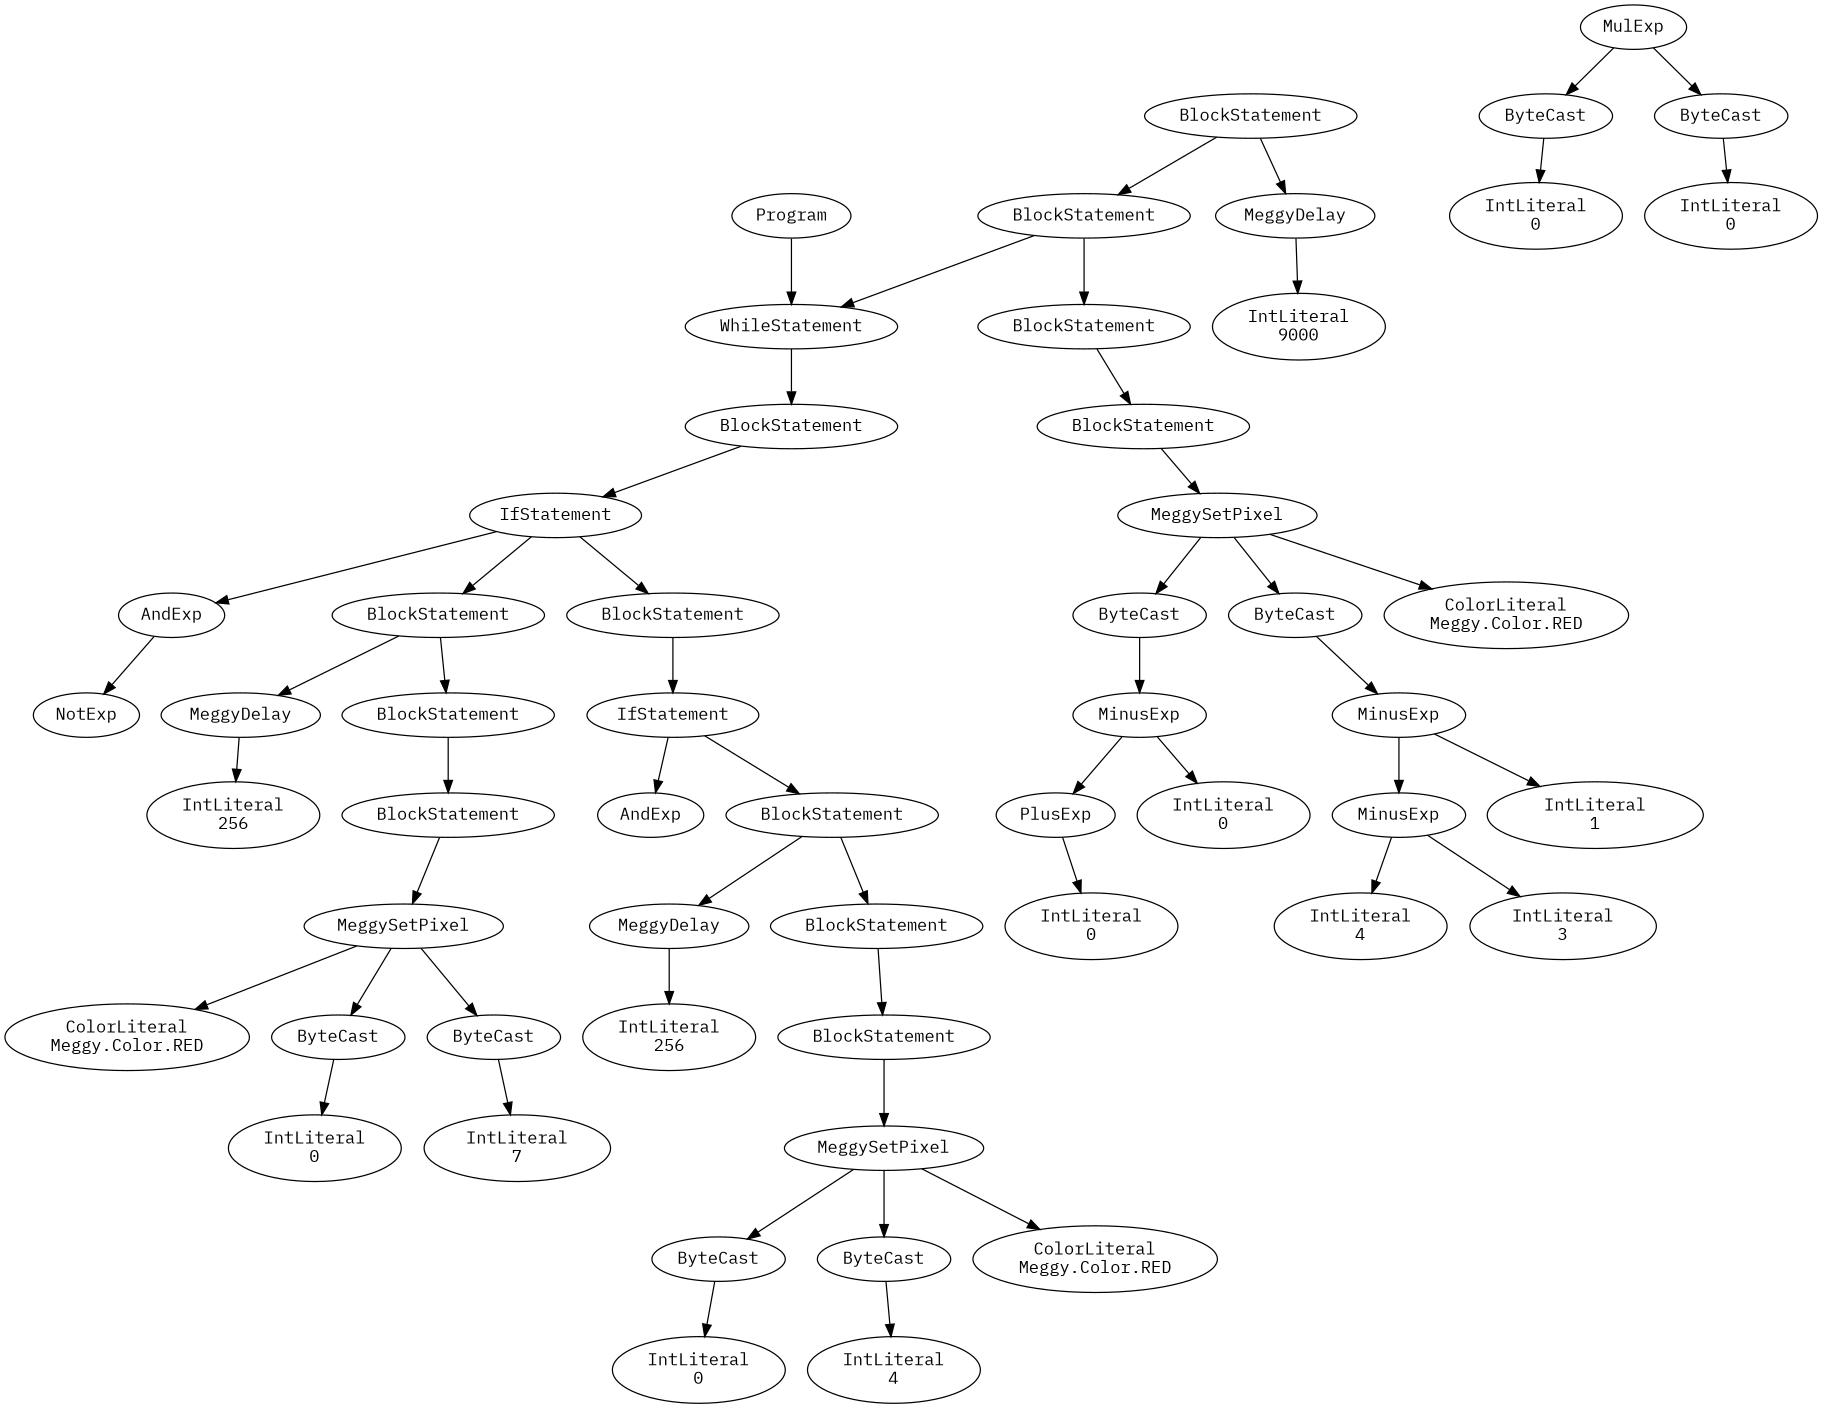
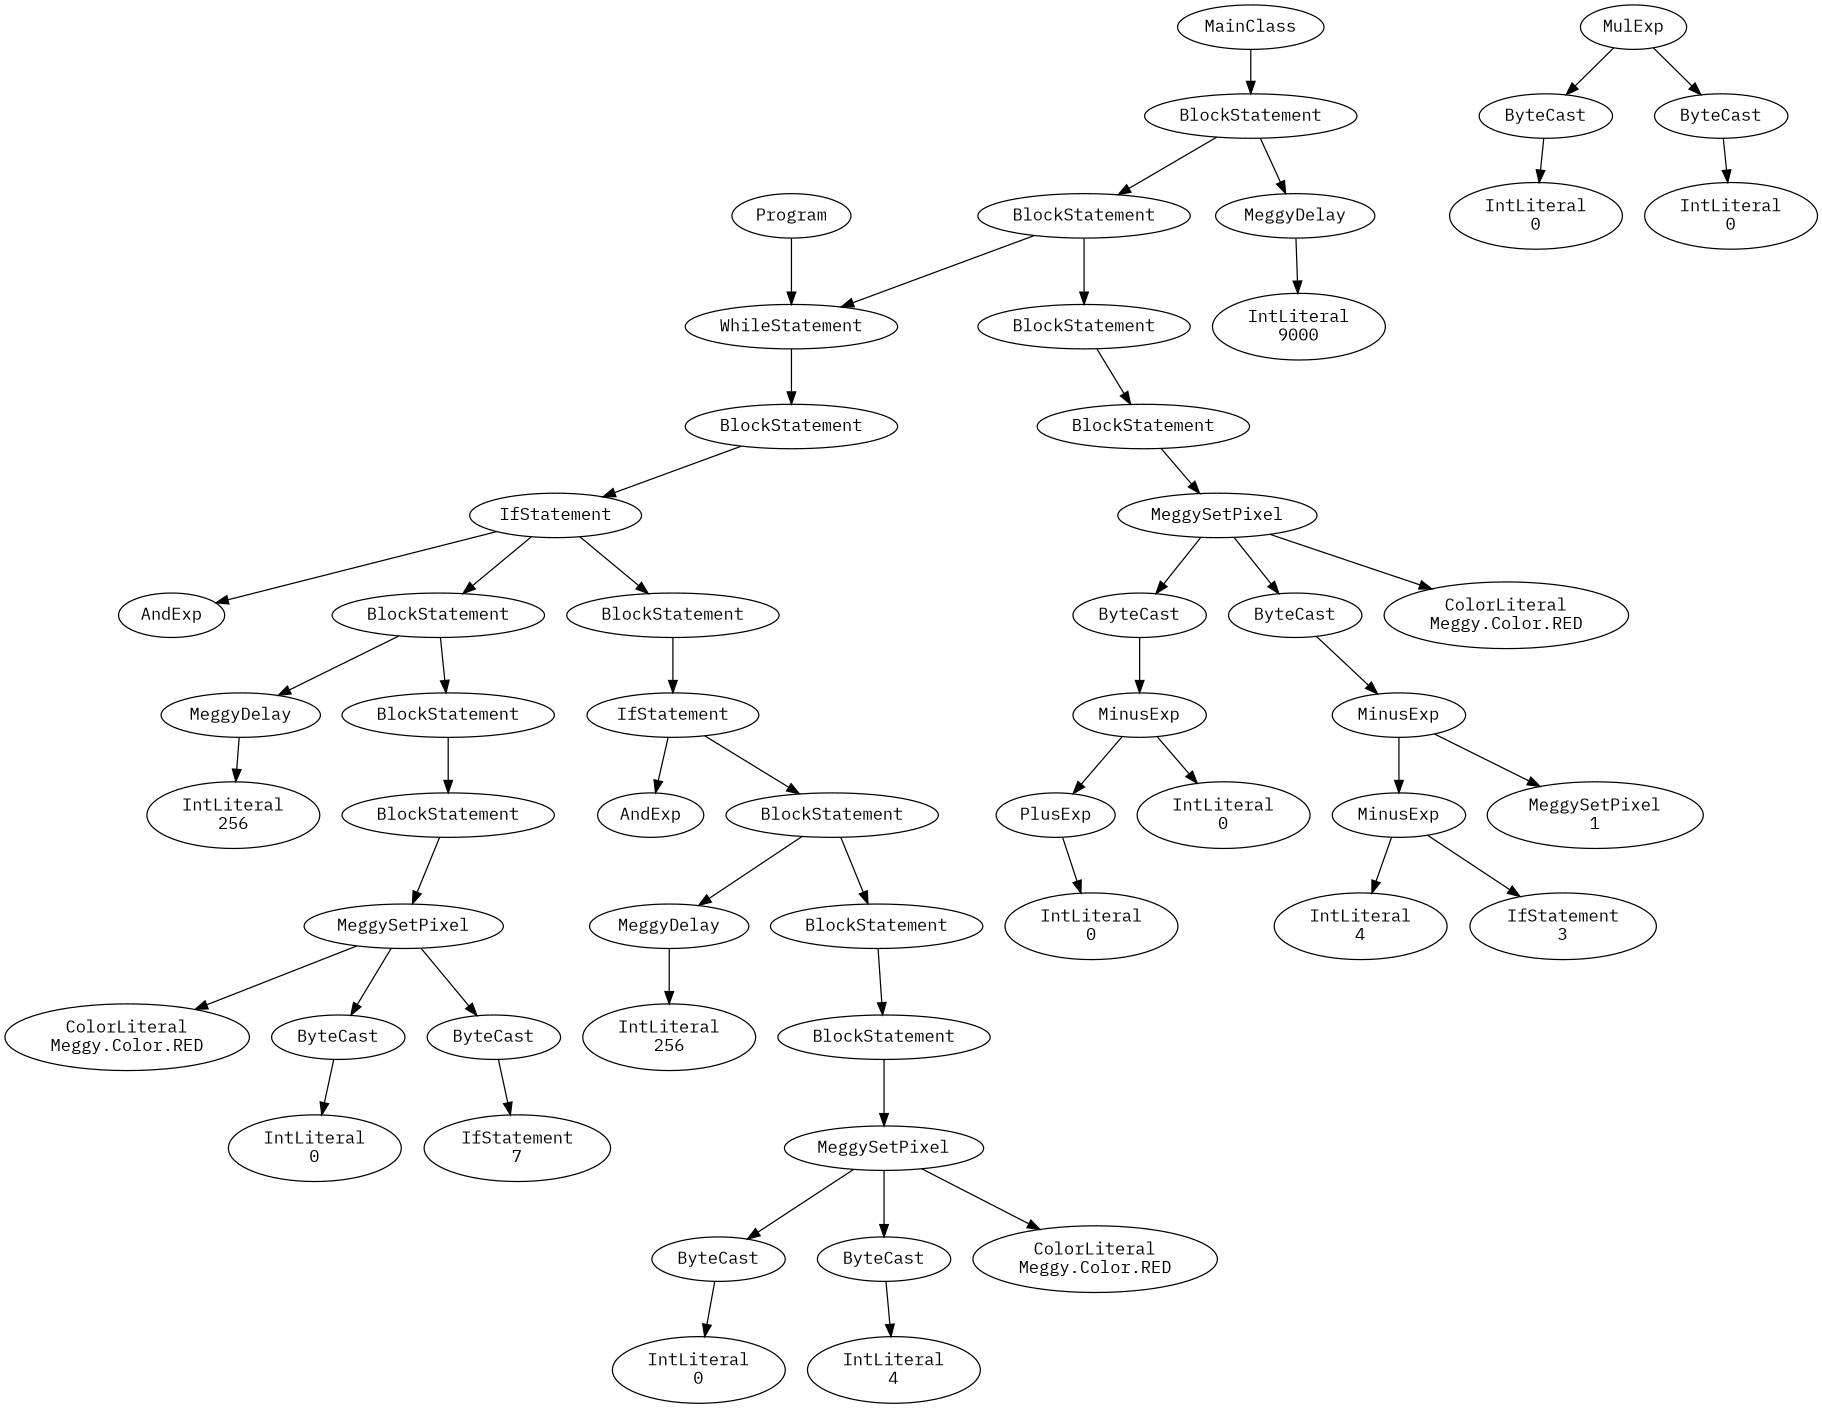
  digraph {
    fontname="IBM Plex Mono"
    node [fontname="IBM Plex Mono"]
    edge [fontname="IBM Plex Mono"]
    n1 [label=Program]
    n2 [label=WhileStatement]
+   n3 [label=MainClass]
    n4 [label=BlockStatement]
    n5 [label=MeggyDelay]
    n6 [label=BlockStatement]
    n7 [label="IntLiteral\n9000"]
    n8 [label=BlockStatement]
    n9 [label=BlockStatement]
    n10 [label=BlockStatement]
    n11 [label=IfStatement]
    n12 [label=AndExp]
    n13 [label=BlockStatement]
    n14 [label=BlockStatement]
-   n15 [label=NotExp]
    n16 [label=MeggyDelay]
    n17 [label=BlockStatement]
    n18 [label=IfStatement]
    n19 [label="IntLiteral\n256"]
    n20 [label=BlockStatement]
    n21 [label=MeggySetPixel]
    n22 [label=ByteCast]
    n23 [label=ByteCast]
    n24 [label="ColorLiteral\nMeggy.Color.RED"]
    n25 [label="IntLiteral\n0"]
-   n26 [label="IntLiteral\n7"]
+   n26 [label="IfStatement\n7"]
    n27 [label=AndExp]
    n28 [label=BlockStatement]
    n29 [label=MeggyDelay]
    n30 [label=BlockStatement]
    n31 [label="IntLiteral\n256"]
    n32 [label=BlockStatement]
    n33 [label=MeggySetPixel]
    n34 [label=ByteCast]
    n35 [label=ByteCast]
    n36 [label="ColorLiteral\nMeggy.Color.RED"]
    n37 [label="IntLiteral\n0"]
    n38 [label="IntLiteral\n4"]
    n39 [label=MeggySetPixel]
    n40 [label=ByteCast]
    n41 [label=ByteCast]
    n42 [label="ColorLiteral\nMeggy.Color.RED"]
    n43 [label=MinusExp]
    n44 [label=MinusExp]
    n45 [label=PlusExp]
    n46 [label="IntLiteral\n0"]
    n47 [label="IntLiteral\n0"]
    n48 [label=MulExp]
    n49 [label=ByteCast]
    n50 [label=ByteCast]
    n51 [label="IntLiteral\n0"]
    n52 [label="IntLiteral\n0"]
    n53 [label=MinusExp]
-   n54 [label="IntLiteral\n1"]
+   n54 [label="MeggySetPixel\n1"]
    n55 [label="IntLiteral\n4"]
-   n56 [label="IntLiteral\n3"]
+   n56 [label="IfStatement\n3"]
    n1 -> n2
    n2 -> n9
+   n3 -> n4
    n4 -> n5
    n4 -> n6
    n5 -> n7
    n6 -> n2
    n6 -> n8
    n8 -> n10
    n9 -> n11
    n10 -> n39
    n11 -> n12
    n11 -> n13
    n11 -> n14
-   n12 -> n15
    n13 -> n16
    n13 -> n17
    n14 -> n18
    n16 -> n19
    n17 -> n20
    n18 -> n27
    n18 -> n28
    n20 -> n21
    n21 -> n22
    n21 -> n23
    n21 -> n24
    n22 -> n25
    n23 -> n26
    n28 -> n29
    n28 -> n30
    n29 -> n31
    n30 -> n32
    n32 -> n33
    n33 -> n34
    n33 -> n35
    n33 -> n36
    n34 -> n37
    n35 -> n38
    n39 -> n40
    n39 -> n41
    n39 -> n42
    n40 -> n43
    n41 -> n44
    n43 -> n45
    n43 -> n46
    n44 -> n53
    n44 -> n54
    n45 -> n47
    n48 -> n49
    n48 -> n50
    n49 -> n51
    n50 -> n52
    n53 -> n55
    n53 -> n56
  }
